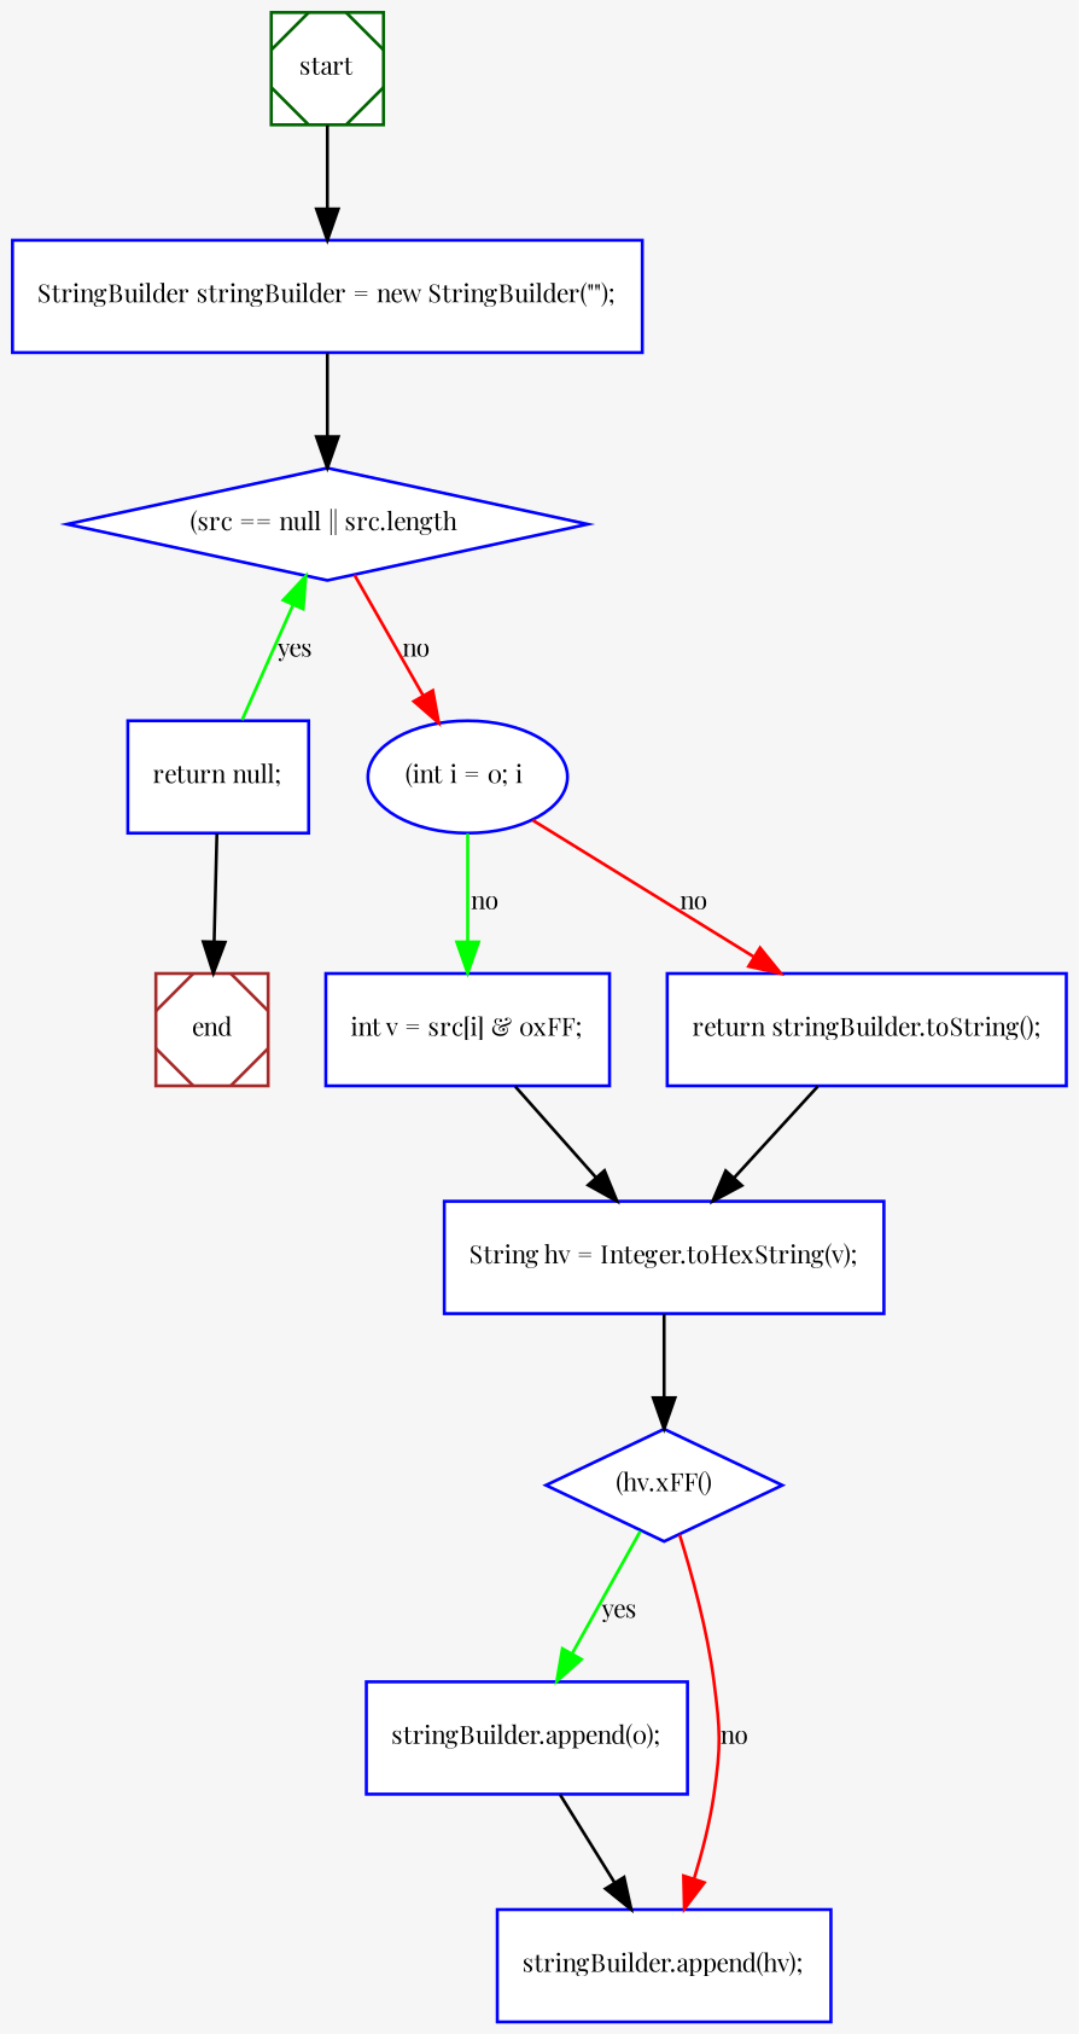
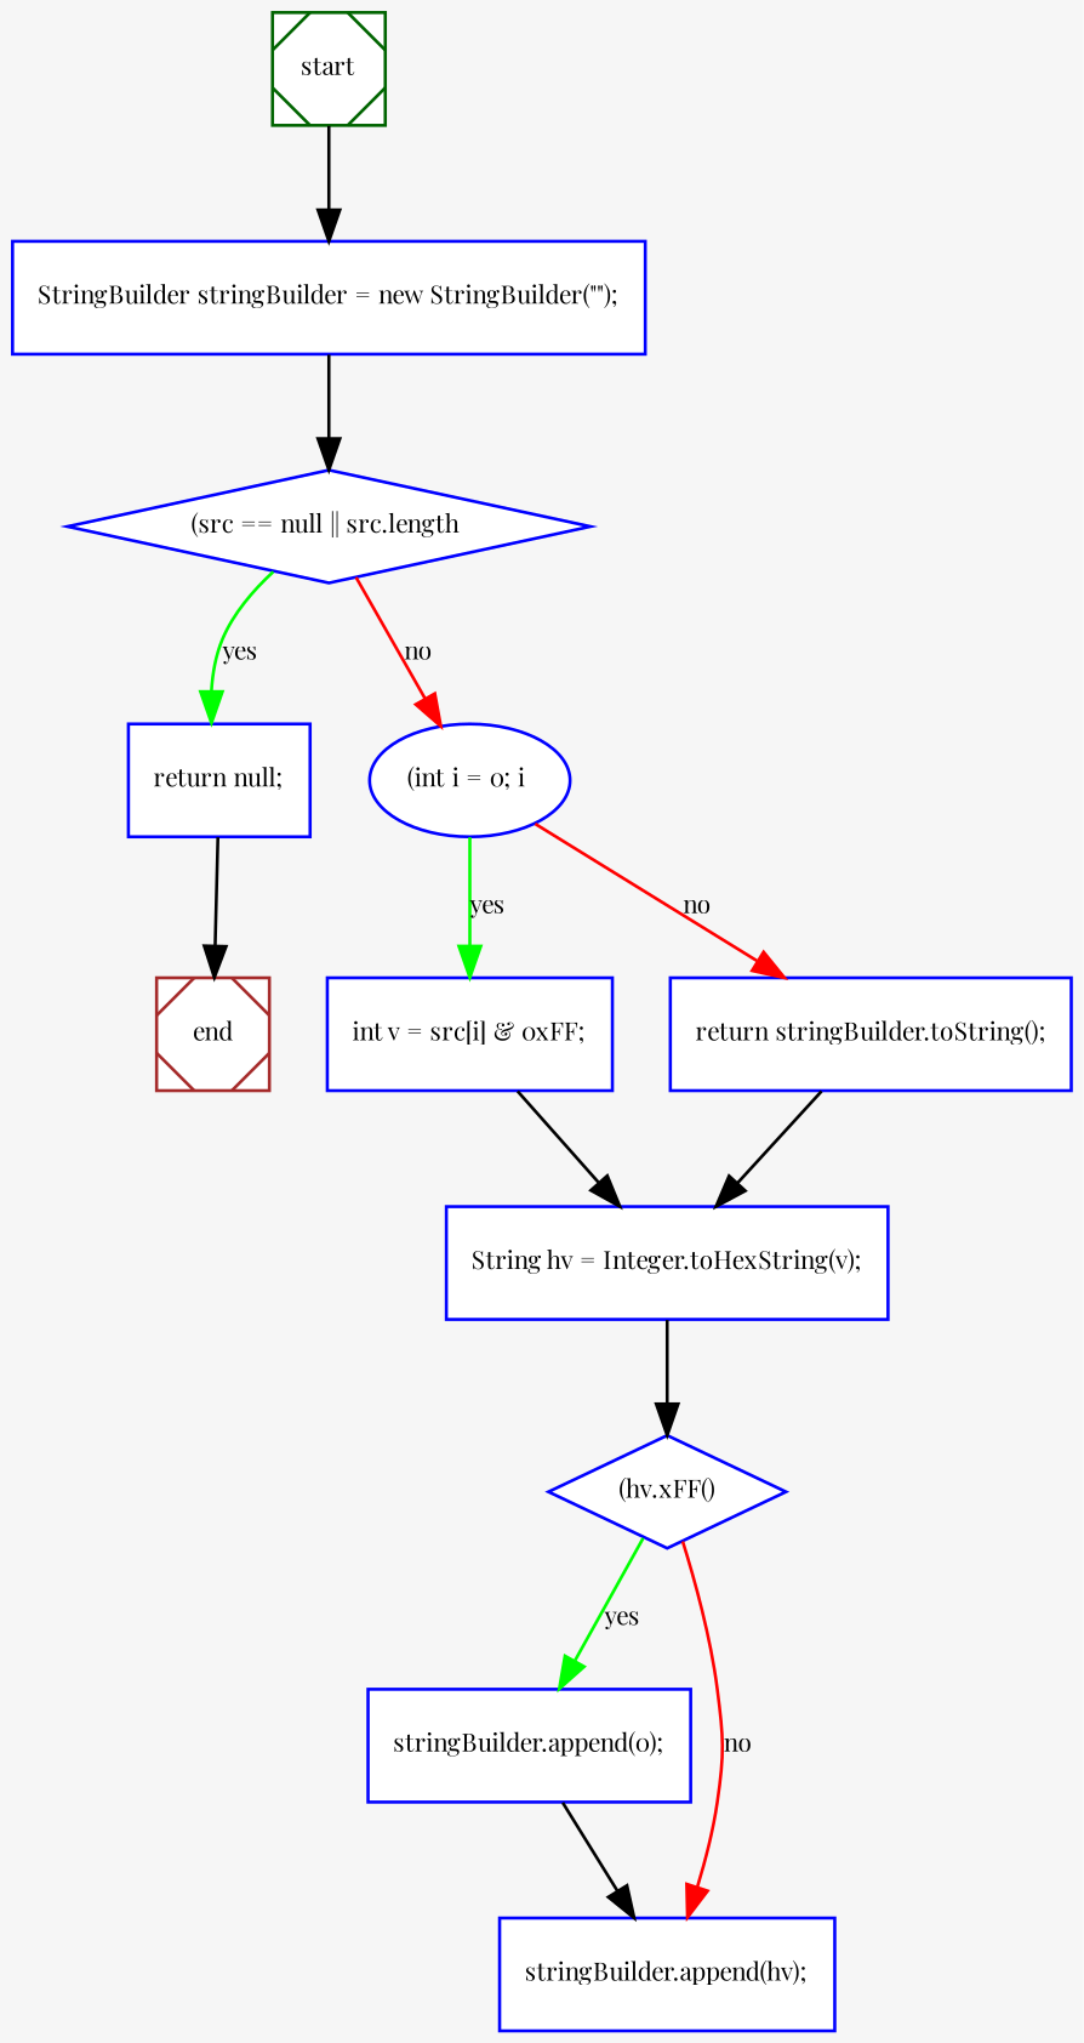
  digraph {
    bgcolor="#F6F6F6"
    fontname="Playfair Display"
    fontsize=8
    node [color=blue fillcolor=white fontname="Playfair Display" fontsize=8 labeljust=centered shape=box style=filled]
    edge [color=black fontname="Playfair Display" fontsize=8 style=solid]
    n1 [color=darkgreen label="start\n" shape=Msquare]
    n2 [label="StringBuilder stringBuilder = new StringBuilder(\"\");"]
    n3 [label="(src == null || src.length " shape=diamond]
    n4 [label="return null;"]
    n5 [label="(int i = 0; i " shape=oval]
    n6 [color=brown label="end\n" shape=Msquare]
    n7 [label="int v = src[i] & 0xFF;"]
    n8 [label="return stringBuilder.toString();"]
    n9 [label="String hv = Integer.toHexString(v);"]
    n10 [label="(hv.xFF()" shape=diamond]
    n11 [label="stringBuilder.append(0);"]
    n12 [label="stringBuilder.append(hv);"]
    n1 -> n2
    n2 -> n3
-   n4 -> n3 [color=green label=yes]
+   n3 -> n4 [color=green label=yes]
    n3 -> n5 [color=red label=no]
    n4 -> n6
-   n5 -> n7 [color=green label=no]
+   n5 -> n7 [color=green label=yes]
    n5 -> n8 [color=red label=no]
    n7 -> n9
    n8 -> n9
    n9 -> n10
    n10 -> n11 [color=green label=yes]
    n10 -> n12 [color=red label=no]
    n11 -> n12
  }
